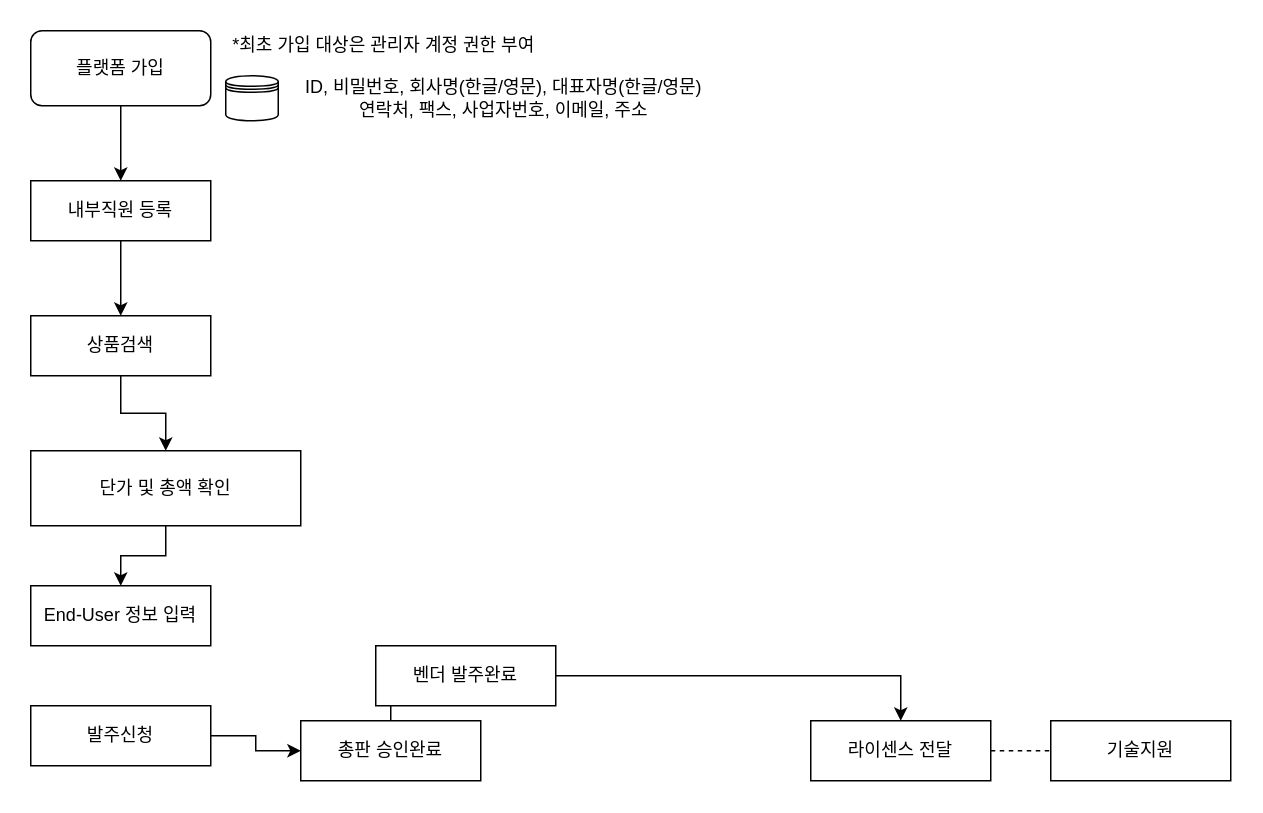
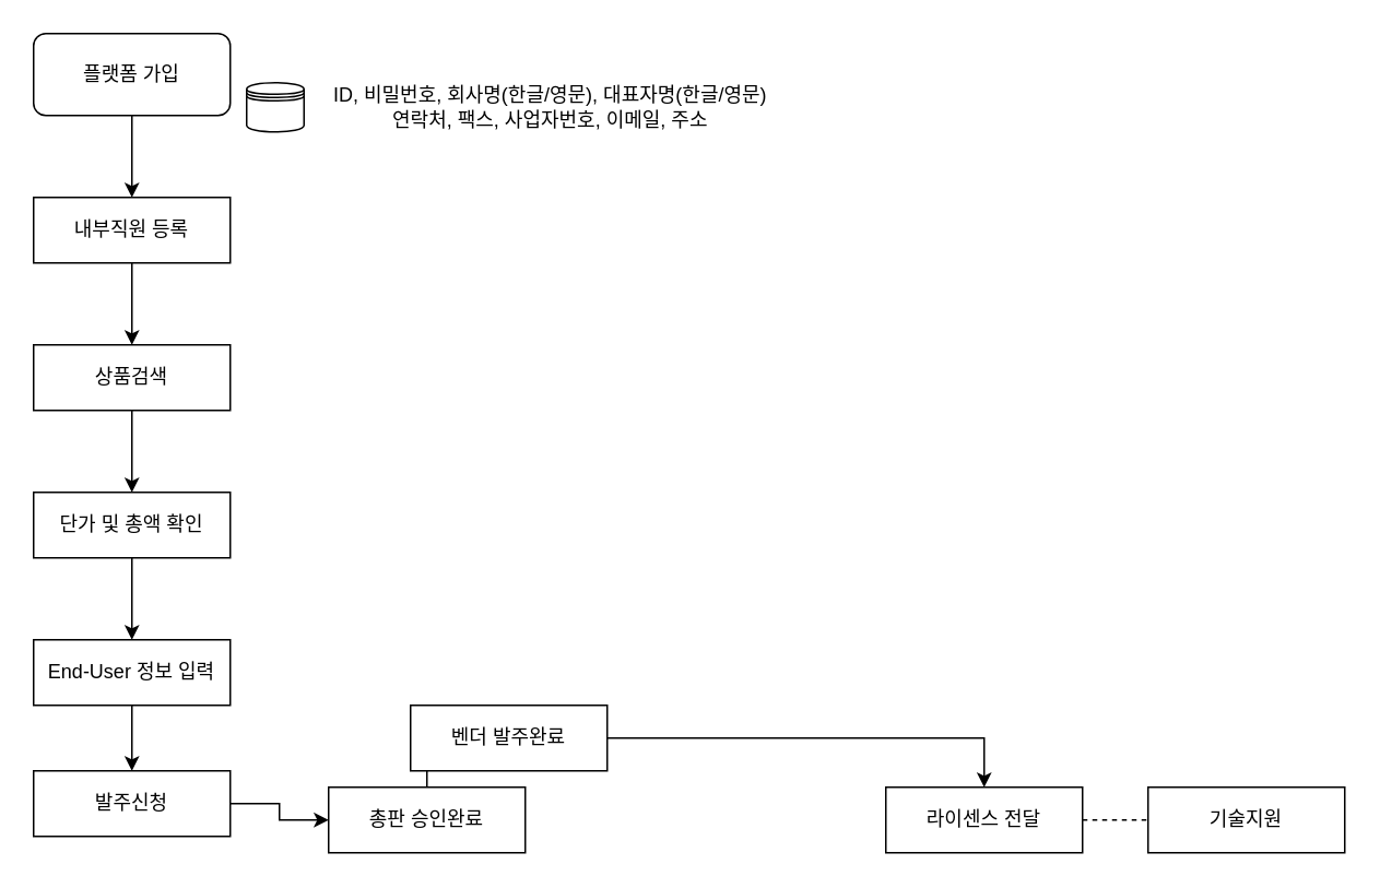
  <mxCell id="0" />
  <mxCell id="1" parent="0" />
  <mxCell id="2" value="" style="edgeStyle=orthogonalEdgeStyle;rounded=0;orthogonalLoop=1;jettySize=auto;html=1;" parent="1" source="3" target="5" edge="1"><mxGeometry relative="1" as="geometry" /></mxCell>
  <mxCell id="3" value="플랫폼 가입" style="rounded=1;whiteSpace=wrap;html=1;" parent="1" vertex="1"><mxGeometry x="20" y="20" width="120" height="50" as="geometry" /></mxCell>
  <mxCell id="4" value="" style="edgeStyle=orthogonalEdgeStyle;rounded=0;orthogonalLoop=1;jettySize=auto;html=1;" parent="1" source="5" target="7" edge="1"><mxGeometry relative="1" as="geometry" /></mxCell>
  <mxCell id="5" value="내부직원 등록" style="rounded=0;whiteSpace=wrap;html=1;" parent="1" vertex="1"><mxGeometry x="20" y="120" width="120" height="40" as="geometry" /></mxCell>
  <mxCell id="6" value="" style="edgeStyle=orthogonalEdgeStyle;rounded=0;orthogonalLoop=1;jettySize=auto;html=1;" parent="1" source="7" target="9" edge="1"><mxGeometry relative="1" as="geometry" /></mxCell>
  <mxCell id="7" value="상품검색" style="rounded=0;whiteSpace=wrap;html=1;" parent="1" vertex="1"><mxGeometry x="20" y="210" width="120" height="40" as="geometry" /></mxCell>
  <mxCell id="8" value="" style="edgeStyle=orthogonalEdgeStyle;rounded=0;orthogonalLoop=1;jettySize=auto;html=1;" parent="1" source="9" target="11" edge="1"><mxGeometry relative="1" as="geometry" /></mxCell>
- <mxCell id="9" value="단가 및 총액 확인" style="rounded=0;whiteSpace=wrap;html=1;" parent="1" vertex="1"><mxGeometry x="20" y="300" width="180" height="50" as="geometry" /></mxCell>
+ <mxCell id="9" value="단가 및 총액 확인" style="rounded=0;whiteSpace=wrap;html=1;" parent="1" vertex="1"><mxGeometry x="20" y="300" width="120" height="40" as="geometry" /></mxCell>
+ <mxCell id="10" value="" style="edgeStyle=orthogonalEdgeStyle;rounded=0;orthogonalLoop=1;jettySize=auto;html=1;" parent="1" source="11" target="13" edge="1"><mxGeometry relative="1" as="geometry" /></mxCell>
  <mxCell id="11" value="End-User 정보 입력" style="rounded=0;whiteSpace=wrap;html=1;" parent="1" vertex="1"><mxGeometry x="20" y="390" width="120" height="40" as="geometry" /></mxCell>
  <mxCell id="12" value="" style="edgeStyle=orthogonalEdgeStyle;rounded=0;orthogonalLoop=1;jettySize=auto;html=1;" parent="1" source="13" target="15" edge="1"><mxGeometry relative="1" as="geometry" /></mxCell>
  <mxCell id="13" value="발주신청" style="rounded=0;whiteSpace=wrap;html=1;" parent="1" vertex="1"><mxGeometry x="20" y="470" width="120" height="40" as="geometry" /></mxCell>
  <mxCell id="14" value="" style="edgeStyle=orthogonalEdgeStyle;rounded=0;orthogonalLoop=1;jettySize=auto;html=1;" parent="1" source="15" target="17" edge="1"><mxGeometry relative="1" as="geometry" /></mxCell>
  <mxCell id="15" value="총판 승인완료" style="rounded=0;whiteSpace=wrap;html=1;" parent="1" vertex="1"><mxGeometry x="200" y="480" width="120" height="40" as="geometry" /></mxCell>
  <mxCell id="16" value="" style="edgeStyle=orthogonalEdgeStyle;rounded=0;orthogonalLoop=1;jettySize=auto;html=1;" parent="1" source="17" target="18" edge="1"><mxGeometry relative="1" as="geometry" /></mxCell>
  <mxCell id="17" value="벤더 발주완료" style="rounded=0;whiteSpace=wrap;html=1;" parent="1" vertex="1"><mxGeometry x="250" y="430" width="120" height="40" as="geometry" /></mxCell>
  <mxCell id="18" value="라이센스 전달" style="rounded=0;whiteSpace=wrap;html=1;" parent="1" vertex="1"><mxGeometry x="540" y="480" width="120" height="40" as="geometry" /></mxCell>
  <mxCell id="19" value="기술지원" style="rounded=0;whiteSpace=wrap;html=1;" parent="1" vertex="1"><mxGeometry x="700" y="480" width="120" height="40" as="geometry" /></mxCell>
  <mxCell id="20" value="" style="endArrow=none;dashed=1;html=1;rounded=0;" parent="1" edge="1"><mxGeometry width="50" height="50" relative="1" as="geometry"><mxPoint x="660" y="500" as="sourcePoint" /><mxPoint x="700" y="500" as="targetPoint" /></mxGeometry></mxCell>
  <mxCell id="21" value="" style="shape=datastore;whiteSpace=wrap;html=1;" vertex="1" parent="1"><mxGeometry x="150" y="50" width="35" height="30" as="geometry" /></mxCell>
- <mxCell id="22" value="*최초 가입 대상은 관리자 계정 권한 부여" style="text;html=1;resizable=0;autosize=1;align=center;verticalAlign=middle;points=[];fillColor=none;strokeColor=none;rounded=0;" vertex="1" parent="1"><mxGeometry x="140" y="20" width="230" height="20" as="geometry" /></mxCell>
  <mxCell id="23" value="ID, 비밀번호, 회사명(한글/영문), 대표자명(한글/영문)&lt;br&gt;연락처, 팩스, 사업자번호, 이메일, 주소" style="text;html=1;resizable=0;autosize=1;align=center;verticalAlign=middle;points=[];fillColor=none;strokeColor=none;rounded=0;" vertex="1" parent="1"><mxGeometry x="185" y="50" width="300" height="30" as="geometry" /></mxCell>
